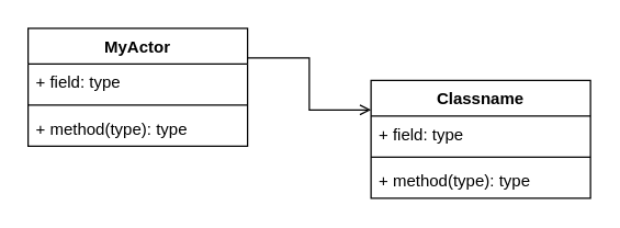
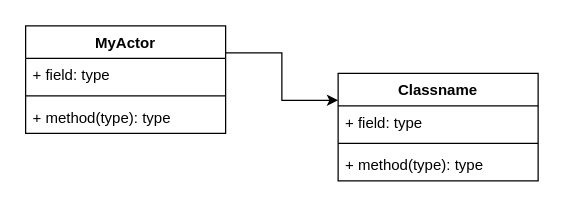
  <mxCell id="0" />
  <mxCell id="1" parent="0" />
- <mxCell id="2" style="edgeStyle=orthogonalEdgeStyle;rounded=0;orthogonalLoop=1;jettySize=auto;html=1;entryX=0;entryY=0.25;entryDx=0;entryDy=0;exitX=1;exitY=0.25;exitDx=0;exitDy=0;endArrow=open;" edge="1" parent="1" source="7" target="3"><mxGeometry relative="1" as="geometry"><mxPoint x="160" y="84.048" as="sourcePoint" /></mxGeometry></mxCell>
+ <mxCell id="2" style="edgeStyle=orthogonalEdgeStyle;rounded=0;orthogonalLoop=1;jettySize=auto;html=1;entryX=0;entryY=0.25;entryDx=0;entryDy=0;exitX=1;exitY=0.25;exitDx=0;exitDy=0;" edge="1" parent="1" source="7" target="3"><mxGeometry relative="1" as="geometry"><mxPoint x="160" y="84.048" as="sourcePoint" /></mxGeometry></mxCell>
  <mxCell id="3" value="Classname" style="swimlane;fontStyle=1;align=center;verticalAlign=top;childLayout=stackLayout;horizontal=1;startSize=26;horizontalStack=0;resizeParent=1;resizeParentMax=0;resizeLast=0;collapsible=1;marginBottom=0;" vertex="1" parent="1"><mxGeometry x="270" y="58" width="160" height="86" as="geometry"><mxRectangle x="530" y="326" width="90" height="26" as="alternateBounds" /></mxGeometry></mxCell>
  <mxCell id="4" value="+ field: type" style="text;strokeColor=none;fillColor=none;align=left;verticalAlign=top;spacingLeft=4;spacingRight=4;overflow=hidden;rotatable=0;points=[[0,0.5],[1,0.5]];portConstraint=eastwest;" vertex="1" parent="3"><mxGeometry y="26" width="160" height="26" as="geometry" /></mxCell>
  <mxCell id="5" value="" style="line;strokeWidth=1;fillColor=none;align=left;verticalAlign=middle;spacingTop=-1;spacingLeft=3;spacingRight=3;rotatable=0;labelPosition=right;points=[];portConstraint=eastwest;" vertex="1" parent="3"><mxGeometry y="52" width="160" height="8" as="geometry" /></mxCell>
  <mxCell id="6" value="+ method(type): type" style="text;strokeColor=none;fillColor=none;align=left;verticalAlign=top;spacingLeft=4;spacingRight=4;overflow=hidden;rotatable=0;points=[[0,0.5],[1,0.5]];portConstraint=eastwest;" vertex="1" parent="3"><mxGeometry y="60" width="160" height="26" as="geometry" /></mxCell>
  <mxCell id="7" value="MyActor" style="swimlane;fontStyle=1;align=center;verticalAlign=top;childLayout=stackLayout;horizontal=1;startSize=26;horizontalStack=0;resizeParent=1;resizeParentMax=0;resizeLast=0;collapsible=1;marginBottom=0;" vertex="1" parent="1"><mxGeometry x="20" y="20" width="160" height="86" as="geometry" /></mxCell>
  <mxCell id="8" value="+ field: type" style="text;strokeColor=none;fillColor=none;align=left;verticalAlign=top;spacingLeft=4;spacingRight=4;overflow=hidden;rotatable=0;points=[[0,0.5],[1,0.5]];portConstraint=eastwest;" vertex="1" parent="7"><mxGeometry y="26" width="160" height="26" as="geometry" /></mxCell>
  <mxCell id="9" value="" style="line;strokeWidth=1;fillColor=none;align=left;verticalAlign=middle;spacingTop=-1;spacingLeft=3;spacingRight=3;rotatable=0;labelPosition=right;points=[];portConstraint=eastwest;" vertex="1" parent="7"><mxGeometry y="52" width="160" height="8" as="geometry" /></mxCell>
  <mxCell id="10" value="+ method(type): type" style="text;strokeColor=none;fillColor=none;align=left;verticalAlign=top;spacingLeft=4;spacingRight=4;overflow=hidden;rotatable=0;points=[[0,0.5],[1,0.5]];portConstraint=eastwest;" vertex="1" parent="7"><mxGeometry y="60" width="160" height="26" as="geometry" /></mxCell>
